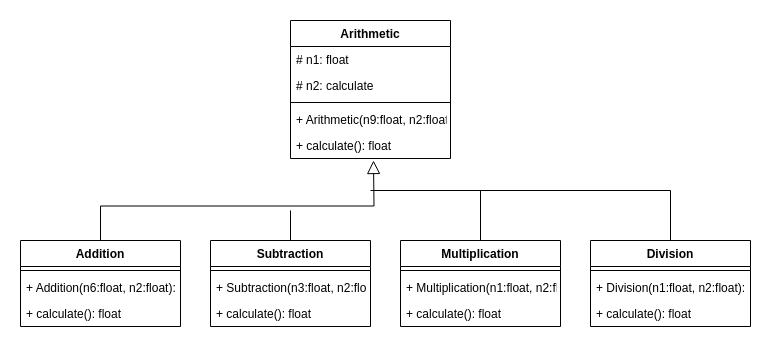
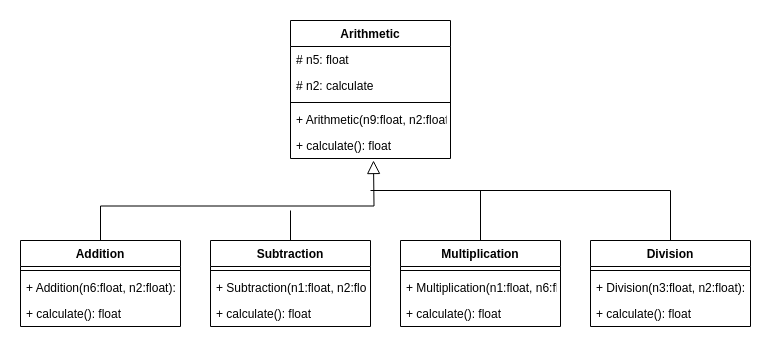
  <mxCell id="0" />
  <mxCell id="1" parent="0" />
  <mxCell id="2" value="Arithmetic" style="swimlane;fontStyle=1;align=center;verticalAlign=top;childLayout=stackLayout;horizontal=1;startSize=26;horizontalStack=0;resizeParent=1;resizeParentMax=0;resizeLast=0;collapsible=1;marginBottom=0;" parent="1" vertex="1"><mxGeometry x="290" y="20" width="160" height="138" as="geometry" /></mxCell>
- <mxCell id="3" value="# n1: float" style="text;strokeColor=none;fillColor=none;align=left;verticalAlign=top;spacingLeft=4;spacingRight=4;overflow=hidden;rotatable=0;points=[[0,0.5],[1,0.5]];portConstraint=eastwest;" parent="2" vertex="1"><mxGeometry y="26" width="160" height="26" as="geometry" /></mxCell>
+ <mxCell id="3" value="# n5: float" style="text;strokeColor=none;fillColor=none;align=left;verticalAlign=top;spacingLeft=4;spacingRight=4;overflow=hidden;rotatable=0;points=[[0,0.5],[1,0.5]];portConstraint=eastwest;" parent="2" vertex="1"><mxGeometry y="26" width="160" height="26" as="geometry" /></mxCell>
  <mxCell id="4" value="# n2: calculate" style="text;strokeColor=none;fillColor=none;align=left;verticalAlign=top;spacingLeft=4;spacingRight=4;overflow=hidden;rotatable=0;points=[[0,0.5],[1,0.5]];portConstraint=eastwest;" parent="2" vertex="1"><mxGeometry y="52" width="160" height="26" as="geometry" /></mxCell>
  <mxCell id="5" value="" style="line;strokeWidth=1;fillColor=none;align=left;verticalAlign=middle;spacingTop=-1;spacingLeft=3;spacingRight=3;rotatable=0;labelPosition=right;points=[];portConstraint=eastwest;" parent="2" vertex="1"><mxGeometry y="78" width="160" height="8" as="geometry" /></mxCell>
  <mxCell id="6" value="+ Arithmetic(n9:float, n2:float): " style="text;strokeColor=none;fillColor=none;align=left;verticalAlign=top;spacingLeft=4;spacingRight=4;overflow=hidden;rotatable=0;points=[[0,0.5],[1,0.5]];portConstraint=eastwest;" parent="2" vertex="1"><mxGeometry y="86" width="160" height="26" as="geometry" /></mxCell>
  <mxCell id="7" value="+ calculate(): float" style="text;strokeColor=none;fillColor=none;align=left;verticalAlign=top;spacingLeft=4;spacingRight=4;overflow=hidden;rotatable=0;points=[[0,0.5],[1,0.5]];portConstraint=eastwest;" vertex="1" parent="2"><mxGeometry y="112" width="160" height="26" as="geometry" /></mxCell>
  <mxCell id="8" style="edgeStyle=orthogonalEdgeStyle;rounded=0;orthogonalLoop=1;jettySize=auto;html=1;exitX=0.5;exitY=0;exitDx=0;exitDy=0;endArrow=block;endFill=0;endSize=11;startSize=11;" parent="1" source="9" edge="1"><mxGeometry relative="1" as="geometry"><mxPoint x="373" y="160" as="targetPoint" /></mxGeometry></mxCell>
  <mxCell id="9" value="Addition" style="swimlane;fontStyle=1;align=center;verticalAlign=top;childLayout=stackLayout;horizontal=1;startSize=26;horizontalStack=0;resizeParent=1;resizeParentMax=0;resizeLast=0;collapsible=1;marginBottom=0;" parent="1" vertex="1"><mxGeometry x="20" y="240" width="160" height="86" as="geometry" /></mxCell>
  <mxCell id="10" value="" style="line;strokeWidth=1;fillColor=none;align=left;verticalAlign=middle;spacingTop=-1;spacingLeft=3;spacingRight=3;rotatable=0;labelPosition=right;points=[];portConstraint=eastwest;" parent="9" vertex="1"><mxGeometry y="26" width="160" height="8" as="geometry" /></mxCell>
  <mxCell id="11" value="+ Addition(n6:float, n2:float): " style="text;strokeColor=none;fillColor=none;align=left;verticalAlign=top;spacingLeft=4;spacingRight=4;overflow=hidden;rotatable=0;points=[[0,0.5],[1,0.5]];portConstraint=eastwest;" vertex="1" parent="9"><mxGeometry y="34" width="160" height="26" as="geometry" /></mxCell>
  <mxCell id="12" value="+ calculate(): float" style="text;strokeColor=none;fillColor=none;align=left;verticalAlign=top;spacingLeft=4;spacingRight=4;overflow=hidden;rotatable=0;points=[[0,0.5],[1,0.5]];portConstraint=eastwest;" parent="9" vertex="1"><mxGeometry y="60" width="160" height="26" as="geometry" /></mxCell>
  <mxCell id="13" style="edgeStyle=orthogonalEdgeStyle;rounded=0;orthogonalLoop=1;jettySize=auto;html=1;exitX=0.5;exitY=0;exitDx=0;exitDy=0;startSize=11;endArrow=none;endFill=0;endSize=11;" parent="1" source="14" edge="1"><mxGeometry relative="1" as="geometry"><mxPoint x="290" y="210" as="targetPoint" /></mxGeometry></mxCell>
  <mxCell id="14" value="Subtraction" style="swimlane;fontStyle=1;align=center;verticalAlign=top;childLayout=stackLayout;horizontal=1;startSize=26;horizontalStack=0;resizeParent=1;resizeParentMax=0;resizeLast=0;collapsible=1;marginBottom=0;" parent="1" vertex="1"><mxGeometry x="210" y="240" width="160" height="86" as="geometry" /></mxCell>
  <mxCell id="15" value="" style="line;strokeWidth=1;fillColor=none;align=left;verticalAlign=middle;spacingTop=-1;spacingLeft=3;spacingRight=3;rotatable=0;labelPosition=right;points=[];portConstraint=eastwest;" parent="14" vertex="1"><mxGeometry y="26" width="160" height="8" as="geometry" /></mxCell>
- <mxCell id="16" value="+ Subtraction(n3:float, n2:float): " style="text;strokeColor=none;fillColor=none;align=left;verticalAlign=top;spacingLeft=4;spacingRight=4;overflow=hidden;rotatable=0;points=[[0,0.5],[1,0.5]];portConstraint=eastwest;" vertex="1" parent="14"><mxGeometry y="34" width="160" height="26" as="geometry" /></mxCell>
+ <mxCell id="16" value="+ Subtraction(n1:float, n2:float): " style="text;strokeColor=none;fillColor=none;align=left;verticalAlign=top;spacingLeft=4;spacingRight=4;overflow=hidden;rotatable=0;points=[[0,0.5],[1,0.5]];portConstraint=eastwest;" vertex="1" parent="14"><mxGeometry y="34" width="160" height="26" as="geometry" /></mxCell>
  <mxCell id="17" value="+ calculate(): float" style="text;strokeColor=none;fillColor=none;align=left;verticalAlign=top;spacingLeft=4;spacingRight=4;overflow=hidden;rotatable=0;points=[[0,0.5],[1,0.5]];portConstraint=eastwest;" parent="14" vertex="1"><mxGeometry y="60" width="160" height="26" as="geometry" /></mxCell>
  <mxCell id="18" style="edgeStyle=orthogonalEdgeStyle;rounded=0;orthogonalLoop=1;jettySize=auto;html=1;exitX=0.5;exitY=0;exitDx=0;exitDy=0;startSize=11;endArrow=none;endFill=0;endSize=11;" parent="1" source="19" edge="1"><mxGeometry relative="1" as="geometry"><mxPoint x="480" y="190" as="targetPoint" /></mxGeometry></mxCell>
  <mxCell id="19" value="Multiplication" style="swimlane;fontStyle=1;align=center;verticalAlign=top;childLayout=stackLayout;horizontal=1;startSize=26;horizontalStack=0;resizeParent=1;resizeParentMax=0;resizeLast=0;collapsible=1;marginBottom=0;" parent="1" vertex="1"><mxGeometry x="400" y="240" width="160" height="86" as="geometry" /></mxCell>
  <mxCell id="20" value="" style="line;strokeWidth=1;fillColor=none;align=left;verticalAlign=middle;spacingTop=-1;spacingLeft=3;spacingRight=3;rotatable=0;labelPosition=right;points=[];portConstraint=eastwest;" parent="19" vertex="1"><mxGeometry y="26" width="160" height="8" as="geometry" /></mxCell>
- <mxCell id="21" value="+ Multiplication(n1:float, n2:float): " style="text;strokeColor=none;fillColor=none;align=left;verticalAlign=top;spacingLeft=4;spacingRight=4;overflow=hidden;rotatable=0;points=[[0,0.5],[1,0.5]];portConstraint=eastwest;" vertex="1" parent="19"><mxGeometry y="34" width="160" height="26" as="geometry" /></mxCell>
+ <mxCell id="21" value="+ Multiplication(n1:float, n6:float): " style="text;strokeColor=none;fillColor=none;align=left;verticalAlign=top;spacingLeft=4;spacingRight=4;overflow=hidden;rotatable=0;points=[[0,0.5],[1,0.5]];portConstraint=eastwest;" vertex="1" parent="19"><mxGeometry y="34" width="160" height="26" as="geometry" /></mxCell>
  <mxCell id="22" value="+ calculate(): float" style="text;strokeColor=none;fillColor=none;align=left;verticalAlign=top;spacingLeft=4;spacingRight=4;overflow=hidden;rotatable=0;points=[[0,0.5],[1,0.5]];portConstraint=eastwest;" parent="19" vertex="1"><mxGeometry y="60" width="160" height="26" as="geometry" /></mxCell>
  <mxCell id="23" style="edgeStyle=orthogonalEdgeStyle;rounded=0;orthogonalLoop=1;jettySize=auto;html=1;exitX=0.5;exitY=0;exitDx=0;exitDy=0;startSize=11;endArrow=none;endFill=0;endSize=11;" parent="1" source="24" edge="1"><mxGeometry relative="1" as="geometry"><mxPoint x="370" y="190" as="targetPoint" /><Array as="points"><mxPoint x="670" y="190" /></Array></mxGeometry></mxCell>
  <mxCell id="24" value="Division" style="swimlane;fontStyle=1;align=center;verticalAlign=top;childLayout=stackLayout;horizontal=1;startSize=26;horizontalStack=0;resizeParent=1;resizeParentMax=0;resizeLast=0;collapsible=1;marginBottom=0;" parent="1" vertex="1"><mxGeometry x="590" y="240" width="160" height="86" as="geometry" /></mxCell>
  <mxCell id="25" value="" style="line;strokeWidth=1;fillColor=none;align=left;verticalAlign=middle;spacingTop=-1;spacingLeft=3;spacingRight=3;rotatable=0;labelPosition=right;points=[];portConstraint=eastwest;" parent="24" vertex="1"><mxGeometry y="26" width="160" height="8" as="geometry" /></mxCell>
- <mxCell id="26" value="+ Division(n1:float, n2:float): " style="text;strokeColor=none;fillColor=none;align=left;verticalAlign=top;spacingLeft=4;spacingRight=4;overflow=hidden;rotatable=0;points=[[0,0.5],[1,0.5]];portConstraint=eastwest;" vertex="1" parent="24"><mxGeometry y="34" width="160" height="26" as="geometry" /></mxCell>
+ <mxCell id="26" value="+ Division(n3:float, n2:float): " style="text;strokeColor=none;fillColor=none;align=left;verticalAlign=top;spacingLeft=4;spacingRight=4;overflow=hidden;rotatable=0;points=[[0,0.5],[1,0.5]];portConstraint=eastwest;" vertex="1" parent="24"><mxGeometry y="34" width="160" height="26" as="geometry" /></mxCell>
  <mxCell id="27" value="+ calculate(): float" style="text;strokeColor=none;fillColor=none;align=left;verticalAlign=top;spacingLeft=4;spacingRight=4;overflow=hidden;rotatable=0;points=[[0,0.5],[1,0.5]];portConstraint=eastwest;" parent="24" vertex="1"><mxGeometry y="60" width="160" height="26" as="geometry" /></mxCell>
